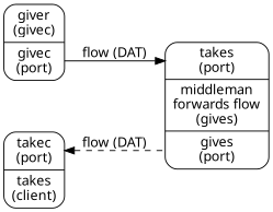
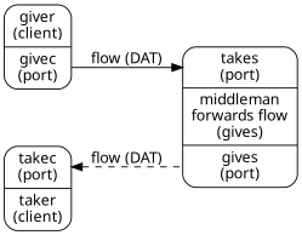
  digraph {
    fontname="Noto Sans"
    rankdir=LR
    node [fontname="Noto Sans" shape=Mrecord]
    edge [fontname="Noto Sans"]
-   n1 [label="giver\n(givec)|<o>givec\n(port)"]
+   n1 [label="giver\n(client)|<o>givec\n(port)"]
    n2 [label="<i>takes\n(port)|middleman\nforwards flow\n(gives)|<o>gives\n(port)"]
-   n3 [label="<i>takec\n(port)|takes\n(client)"]
+   n3 [label="<i>takec\n(port)|taker\n(client)"]
    n1 -> n2 [headport=i label="flow (DAT)" style=solid tailport=o]
    n3 -> n2 [dir=back headport=o label="flow (DAT)" style=dashed tailport=i]
  }
